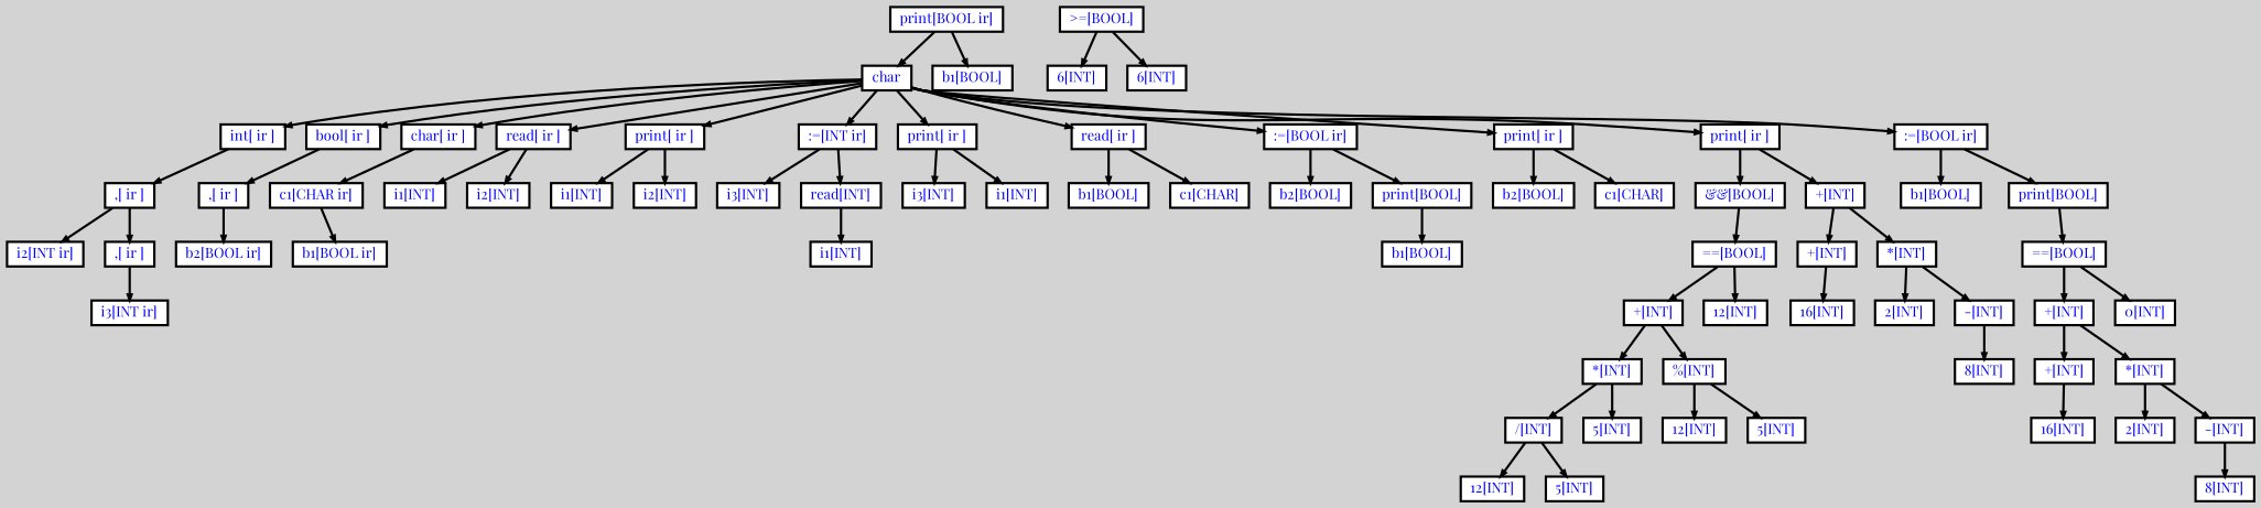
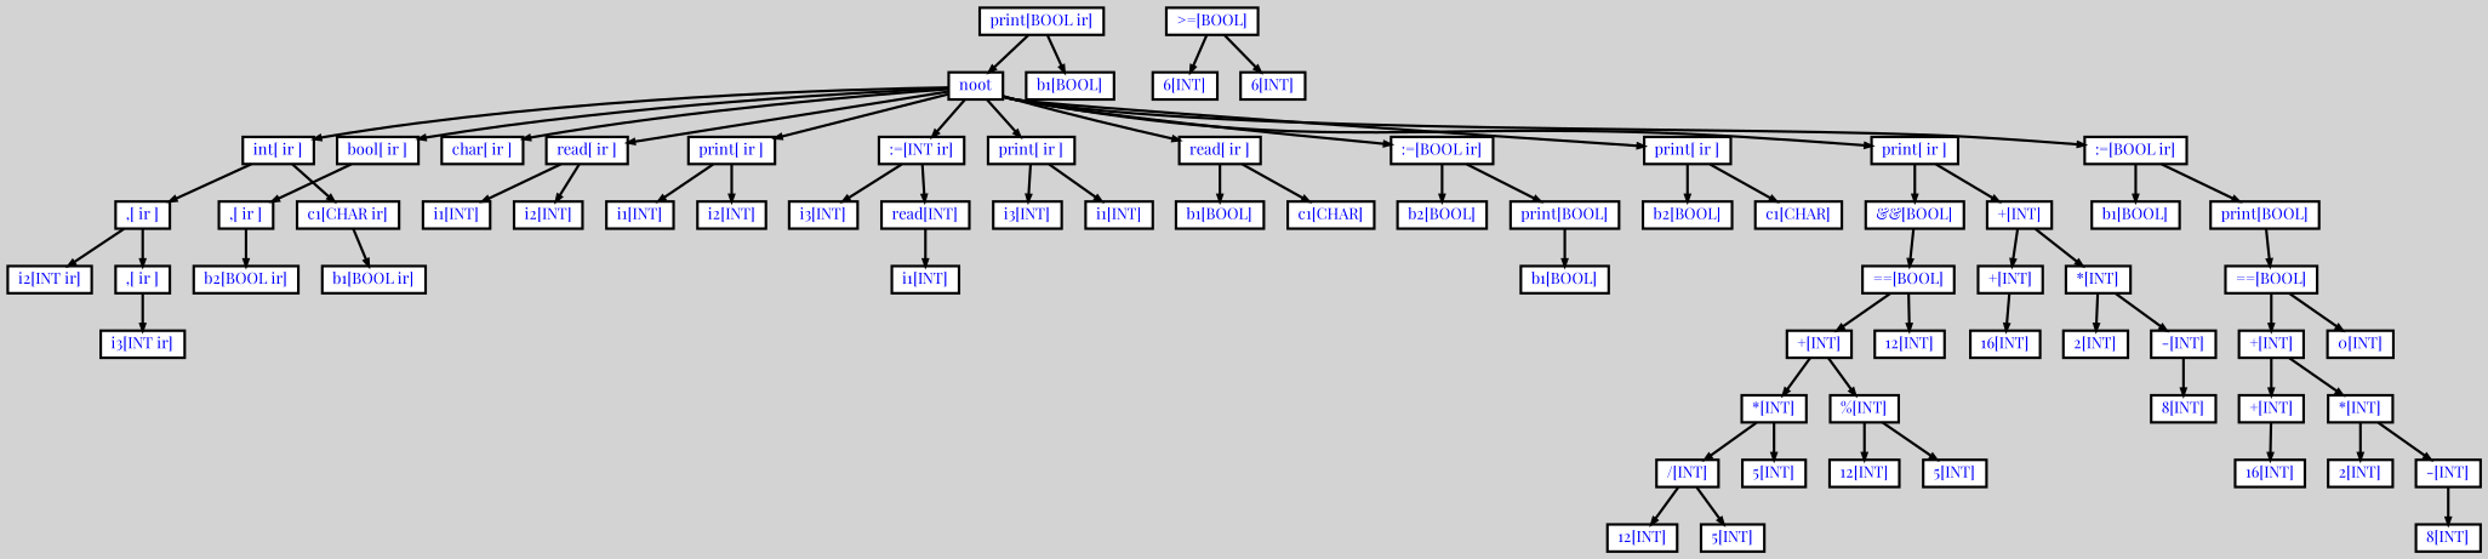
  digraph {
    bgcolor=lightgrey
    fontname="Playfair Display"
    ordering=out
    ranksep=.4
    node [color=black fillcolor=white fixedsize=false fontcolor=blue fontname="Playfair Display" fontsize=12 shape=box style="filled, solid, bold"]
    edge [arrowsize=.5 color=black fontname="Playfair Display" style=bold]
-   n1 [height=.25 label=char width=.25]
+   n1 [height=.25 label=noot width=.25]
    n2 [height=.25 label="int[ ir ]" width=.25]
    n3 [height=.25 label="bool[ ir ]" width=.25]
    n4 [height=.25 label="char[ ir ]" width=.25]
    n5 [height=.25 label="read[ ir ]" width=.25]
    n6 [height=.25 label="print[ ir ]" width=.25]
    n7 [height=.25 label=":=[INT ir]" width=.25]
    n8 [height=.25 label="print[ ir ]" width=.25]
    n9 [height=.25 label="read[ ir ]" width=.25]
    n10 [height=.25 label=":=[BOOL ir]" width=.25]
    n11 [height=.25 label="print[ ir ]" width=.25]
    n12 [height=.25 label="print[ ir ]" width=.25]
    n13 [height=.25 label=":=[BOOL ir]" width=.25]
    n14 [height=.25 label=",[ ir ]" width=.25]
    n15 [height=.25 label=",[ ir ]" width=.25]
    n16 [height=.25 label="c1[CHAR ir]" width=.25]
    n17 [height=.25 label="i1[INT]" width=.25]
    n18 [height=.25 label="i2[INT]" width=.25]
    n19 [height=.25 label="i1[INT]" width=.25]
    n20 [height=.25 label="i2[INT]" width=.25]
    n21 [height=.25 label="i3[INT]" width=.25]
    n22 [height=.25 label="read[INT]" width=.25]
    n23 [height=.25 label="i3[INT]" width=.25]
    n24 [height=.25 label="i1[INT]" width=.25]
    n25 [height=.25 label="b1[BOOL]" width=.25]
    n26 [height=.25 label="c1[CHAR]" width=.25]
    n27 [height=.25 label="b2[BOOL]" width=.25]
    n28 [height=.25 label="print[BOOL]" width=.25]
    n29 [height=.25 label="b2[BOOL]" width=.25]
    n30 [height=.25 label="c1[CHAR]" width=.25]
    n31 [height=.25 label="&&[BOOL]" width=.25]
    n32 [height=.25 label="+[INT]" width=.25]
    n33 [height=.25 label="b1[BOOL]" width=.25]
    n34 [height=.25 label="print[BOOL]" width=.25]
    n35 [height=.25 label="print[BOOL ir]" width=.25]
    n36 [height=.25 label="b1[BOOL]" width=.25]
    n37 [height=.25 label="i2[INT ir]" width=.25]
    n38 [height=.25 label=",[ ir ]" width=.25]
    n39 [height=.25 label="i3[INT ir]" width=.25]
    n40 [height=.25 label="b1[BOOL ir]" width=.25]
    n41 [height=.25 label="b2[BOOL ir]" width=.25]
    n42 [height=.25 label="i1[INT]" width=.25]
    n43 [height=.25 label="b1[BOOL]" width=.25]
    n44 [height=.25 label="==[BOOL]" width=.25]
    n45 [height=.25 label="+[INT]" width=.25]
    n46 [height=.25 label="*[INT]" width=.25]
    n47 [height=.25 label="+[INT]" width=.25]
    n48 [height=.25 label="12[INT]" width=.25]
    n49 [height=.25 label=">=[BOOL]" width=.25]
    n50 [height=.25 label="6[INT]" width=.25]
    n51 [height=.25 label="6[INT]" width=.25]
    n52 [height=.25 label="*[INT]" width=.25]
    n53 [height=.25 label="%[INT]" width=.25]
    n54 [height=.25 label="/[INT]" width=.25]
    n55 [height=.25 label="5[INT]" width=.25]
    n56 [height=.25 label="12[INT]" width=.25]
    n57 [height=.25 label="5[INT]" width=.25]
    n58 [height=.25 label="12[INT]" width=.25]
    n59 [height=.25 label="5[INT]" width=.25]
    n60 [height=.25 label="16[INT]" width=.25]
    n61 [height=.25 label="2[INT]" width=.25]
    n62 [height=.25 label="-[INT]" width=.25]
    n63 [height=.25 label="8[INT]" width=.25]
    n64 [height=.25 label="==[BOOL]" width=.25]
    n65 [height=.25 label="+[INT]" width=.25]
    n66 [height=.25 label="0[INT]" width=.25]
    n67 [height=.25 label="+[INT]" width=.25]
    n68 [height=.25 label="*[INT]" width=.25]
    n69 [height=.25 label="16[INT]" width=.25]
    n70 [height=.25 label="2[INT]" width=.25]
    n71 [height=.25 label="-[INT]" width=.25]
    n72 [height=.25 label="8[INT]" width=.25]
    n1 -> n2
    n1 -> n3
    n1 -> n4
    n1 -> n5
    n1 -> n6
    n1 -> n7
    n1 -> n8
    n1 -> n9
    n1 -> n10
    n1 -> n11
    n1 -> n12
    n1 -> n13
    n2 -> n14
    n3 -> n15
-   n4 -> n16
+   n2 -> n16
    n5 -> n17
    n5 -> n18
    n6 -> n19
    n6 -> n20
    n7 -> n21
    n7 -> n22
    n8 -> n23
    n8 -> n24
    n9 -> n25
    n9 -> n26
    n10 -> n27
    n10 -> n28
    n11 -> n29
    n11 -> n30
    n12 -> n31
    n12 -> n32
    n13 -> n33
    n13 -> n34
    n14 -> n37
    n14 -> n38
    n15 -> n41
    n16 -> n40
    n22 -> n42
    n28 -> n43
    n31 -> n44
    n32 -> n45
    n32 -> n46
    n34 -> n64
    n35 -> n1
    n35 -> n36
    n38 -> n39
    n44 -> n47
    n44 -> n48
    n45 -> n60
    n46 -> n61
    n46 -> n62
    n47 -> n52
    n47 -> n53
    n49 -> n50
    n49 -> n51
    n52 -> n54
    n52 -> n55
    n53 -> n56
    n53 -> n57
    n54 -> n58
    n54 -> n59
    n62 -> n63
    n64 -> n65
    n64 -> n66
    n65 -> n67
    n65 -> n68
    n67 -> n69
    n68 -> n70
    n68 -> n71
    n71 -> n72
  }
